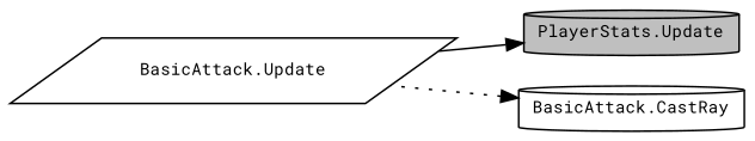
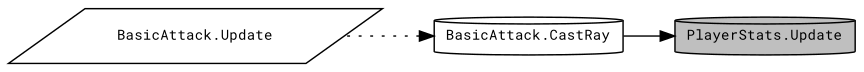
  digraph {
    fontname="Roboto Mono"
    rankdir=RL
    node [color=black fontname="Roboto Mono" fontsize=10 shape=cylinder]
    edge [color=black dir=back fontname="Roboto Mono" fontsize=10 labelfontname=Helvetica labelfontsize=10]
    n1 [fillcolor=grey75 fontcolor=black height=0.2 label="PlayerStats.Update" style=filled width=0.4]
    n2 [height=0.2 label="BasicAttack.CastRay" width=0.4]
    n3 [height=0.2 label="BasicAttack.Update" shape=parallelogram width=0.4]
-   n1 -> n3 [style=solid]
+   n1 -> n2 [style=solid]
    n2 -> n3 [style=dotted]
  }
